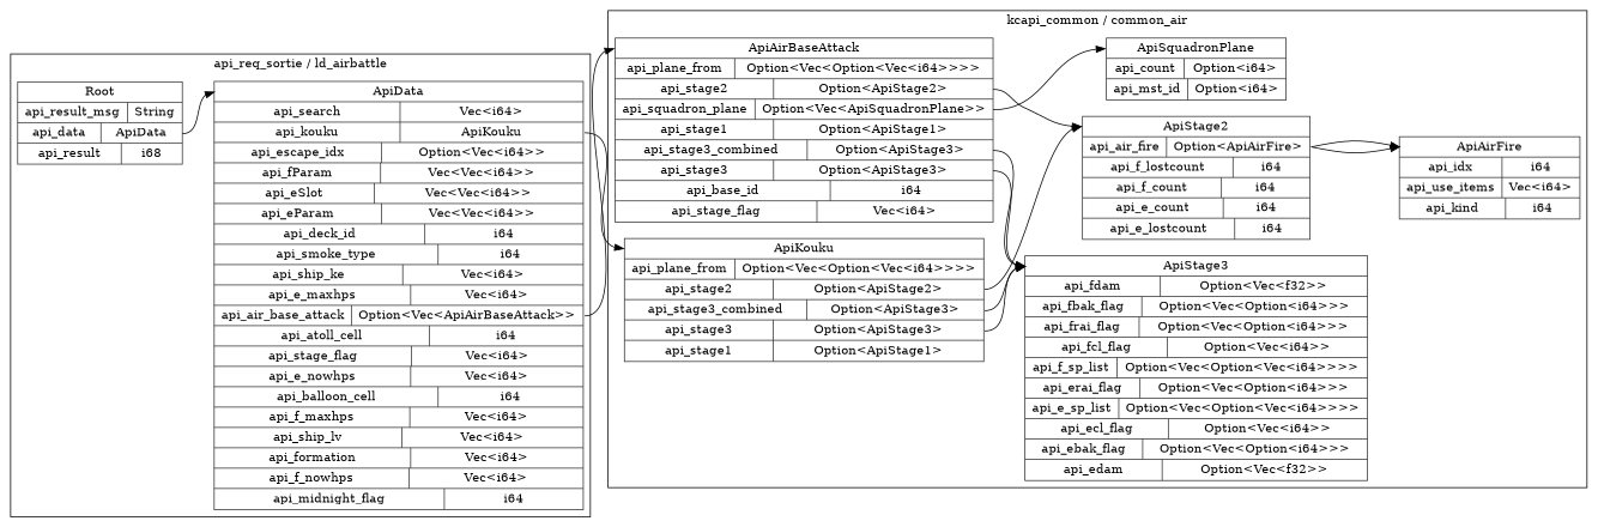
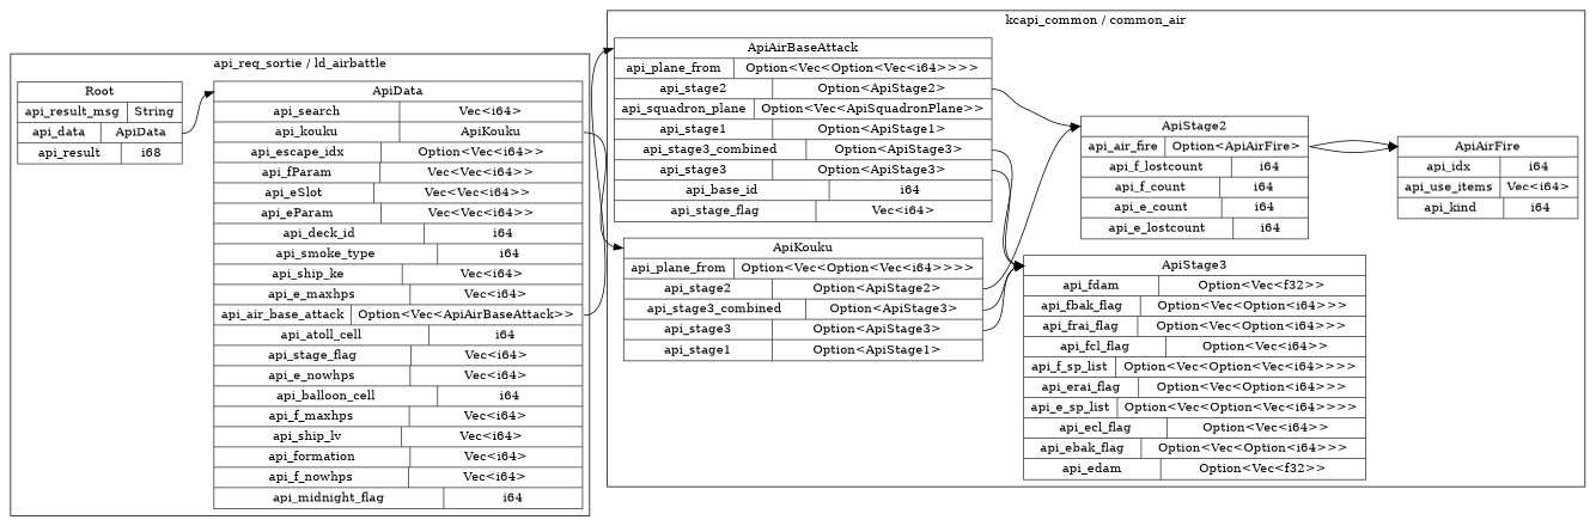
  digraph {
    rankdir=LR
    node [color=gray20 shape=record style=solid]
    edge [headport="ApiStage3:w" tailport="api_stage2:e"]
    n1 [label="<ApiData> ApiData  | { api_search | <api_search> Vec\<i64\> } | { api_kouku | <api_kouku> ApiKouku } | { api_escape_idx | <api_escape_idx> Option\<Vec\<i64\>\> } | { api_fParam | <api_fParam> Vec\<Vec\<i64\>\> } | { api_eSlot | <api_eSlot> Vec\<Vec\<i64\>\> } | { api_eParam | <api_eParam> Vec\<Vec\<i64\>\> } | { api_deck_id | <api_deck_id> i64 } | { api_smoke_type | <api_smoke_type> i64 } | { api_ship_ke | <api_ship_ke> Vec\<i64\> } | { api_e_maxhps | <api_e_maxhps> Vec\<i64\> } | { api_air_base_attack | <api_air_base_attack> Option\<Vec\<ApiAirBaseAttack\>\> } | { api_atoll_cell | <api_atoll_cell> i64 } | { api_stage_flag | <api_stage_flag> Vec\<i64\> } | { api_e_nowhps | <api_e_nowhps> Vec\<i64\> } | { api_balloon_cell | <api_balloon_cell> i64 } | { api_f_maxhps | <api_f_maxhps> Vec\<i64\> } | { api_ship_lv | <api_ship_lv> Vec\<i64\> } | { api_formation | <api_formation> Vec\<i64\> } | { api_f_nowhps | <api_f_nowhps> Vec\<i64\> } | { api_midnight_flag | <api_midnight_flag> i64 }"]
    n2 [label="<Root> Root  | { api_result_msg | <api_result_msg> String } | { api_data | <api_data> ApiData } | { api_result | <api_result> i68 }"]
    n3 [label="<ApiKouku> ApiKouku  | { api_plane_from | <api_plane_from> Option\<Vec\<Option\<Vec\<i64\>\>\>\> } | { api_stage2 | <api_stage2> Option\<ApiStage2\> } | { api_stage3_combined | <api_stage3_combined> Option\<ApiStage3\> } | { api_stage3 | <api_stage3> Option\<ApiStage3\> } | { api_stage1 | <api_stage1> Option\<ApiStage1\> }"]
    n4 [label="<ApiStage2> ApiStage2  | { api_air_fire | <api_air_fire> Option\<ApiAirFire\> } | { api_f_lostcount | <api_f_lostcount> i64 } | { api_f_count | <api_f_count> i64 } | { api_e_count | <api_e_count> i64 } | { api_e_lostcount | <api_e_lostcount> i64 }"]
    n5 [label="<ApiStage3> ApiStage3  | { api_fdam | <api_fdam> Option\<Vec\<f32\>\> } | { api_fbak_flag | <api_fbak_flag> Option\<Vec\<Option\<i64\>\>\> } | { api_frai_flag | <api_frai_flag> Option\<Vec\<Option\<i64\>\>\> } | { api_fcl_flag | <api_fcl_flag> Option\<Vec\<i64\>\> } | { api_f_sp_list | <api_f_sp_list> Option\<Vec\<Option\<Vec\<i64\>\>\>\> } | { api_erai_flag | <api_erai_flag> Option\<Vec\<Option\<i64\>\>\> } | { api_e_sp_list | <api_e_sp_list> Option\<Vec\<Option\<Vec\<i64\>\>\>\> } | { api_ecl_flag | <api_ecl_flag> Option\<Vec\<i64\>\> } | { api_ebak_flag | <api_ebak_flag> Option\<Vec\<Option\<i64\>\>\> } | { api_edam | <api_edam> Option\<Vec\<f32\>\> }"]
    n6 [label="<ApiAirFire> ApiAirFire  | { api_idx | <api_idx> i64 } | { api_use_items | <api_use_items> Vec\<i64\> } | { api_kind | <api_kind> i64 }"]
    n7 [label="<ApiAirBaseAttack> ApiAirBaseAttack  | { api_plane_from | <api_plane_from> Option\<Vec\<Option\<Vec\<i64\>\>\>\> } | { api_stage2 | <api_stage2> Option\<ApiStage2\> } | { api_squadron_plane | <api_squadron_plane> Option\<Vec\<ApiSquadronPlane\>\> } | { api_stage1 | <api_stage1> Option\<ApiStage1\> } | { api_stage3_combined | <api_stage3_combined> Option\<ApiStage3\> } | { api_stage3 | <api_stage3> Option\<ApiStage3\> } | { api_base_id | <api_base_id> i64 } | { api_stage_flag | <api_stage_flag> Vec\<i64\> }"]
-   n8 [label="<ApiSquadronPlane> ApiSquadronPlane  | { api_count | <api_count> Option\<i64\> } | { api_mst_id | <api_mst_id> Option\<i64\> }"]
    subgraph cluster_1 {
      label="api_req_sortie / ld_airbattle"
      n1
      n2
    }
    subgraph cluster_2 {
      label="kcapi_common / common_air"
      n3
      n4
      n5
      n6
      n7
-     n8
    }
    n1 -> n3 [headport="ApiKouku:w" tailport="api_kouku:e"]
    n1 -> n7 [headport="ApiAirBaseAttack:w" tailport="api_air_base_attack:e"]
    n2 -> n1 [headport="ApiData:w" tailport="api_data:e"]
    n3 -> n4 [headport="ApiStage2:w"]
    n3 -> n5 [tailport="api_stage3_combined:e"]
    n3 -> n5 [tailport="api_stage3:e"]
    n4 -> n6 [headport="ApiAirFire:w" tailport="api_air_fire:e"]
    n4 -> n6 [headport="ApiAirFire:w" tailport="api_air_fire:e"]
    n7 -> n4 [headport="ApiStage2:w"]
    n7 -> n5 [tailport="api_stage3_combined:e"]
    n7 -> n5 [tailport="api_stage3:e"]
-   n7 -> n8 [headport="ApiSquadronPlane:w" tailport="api_squadron_plane:e"]
  }
